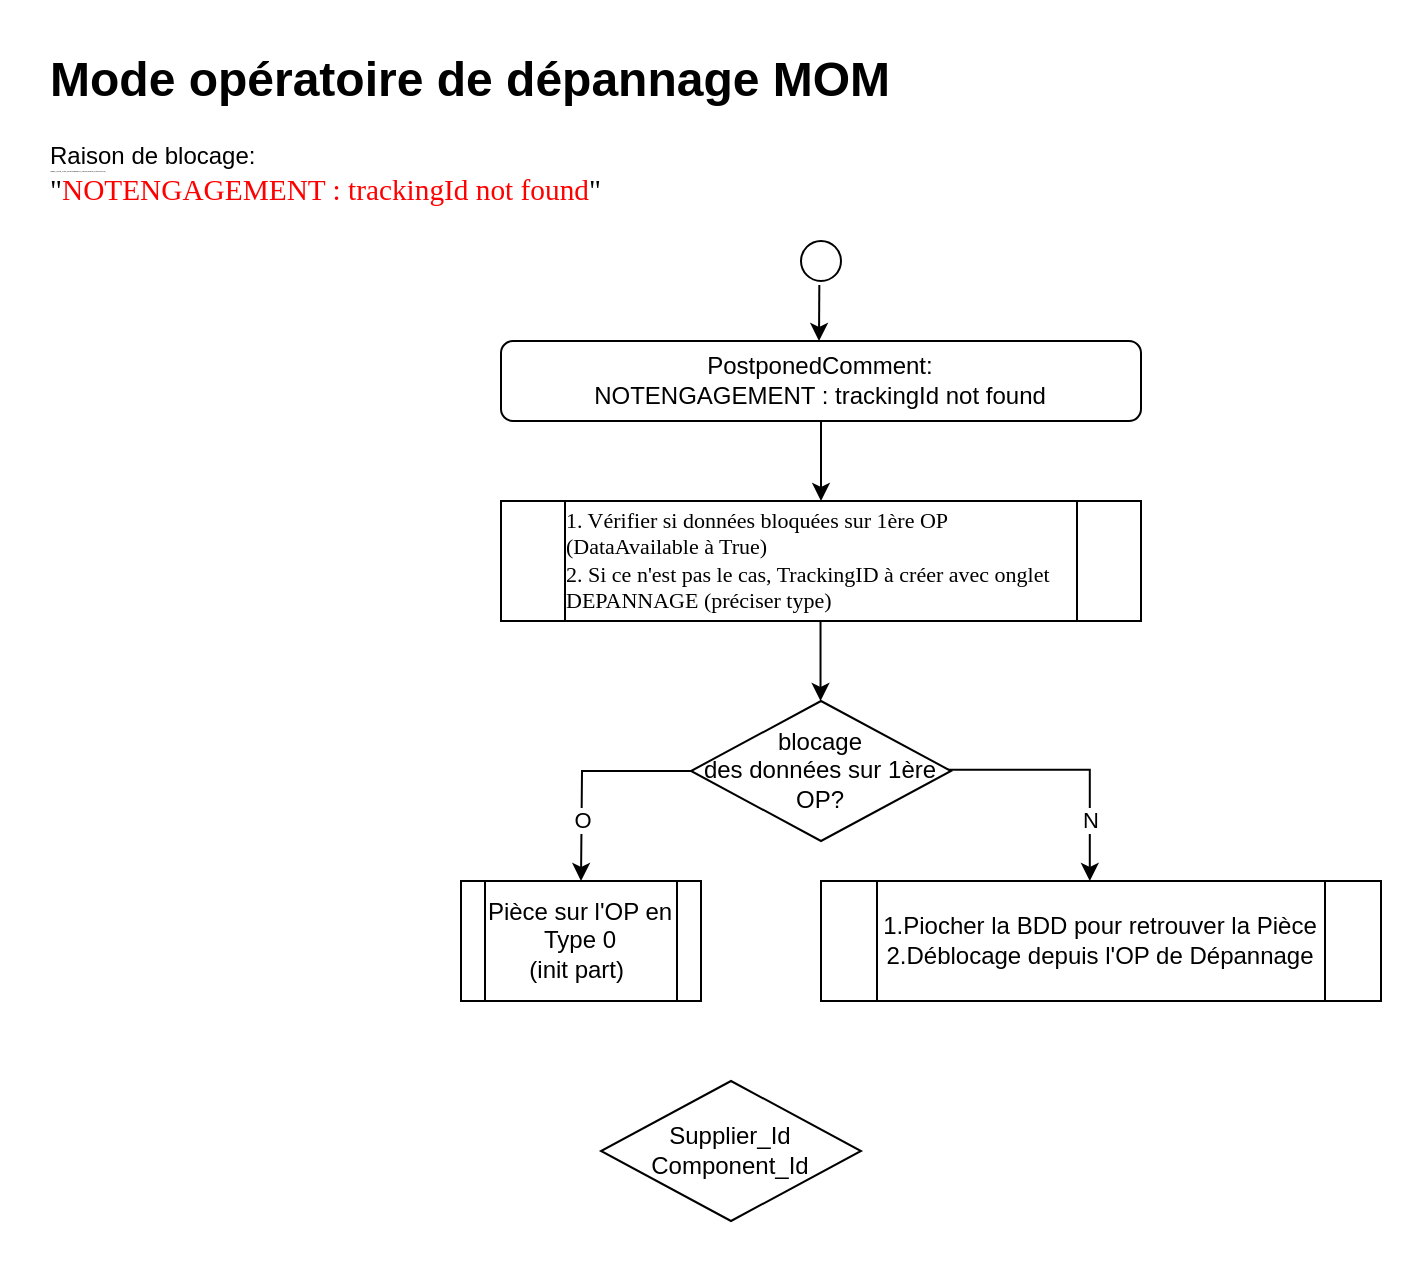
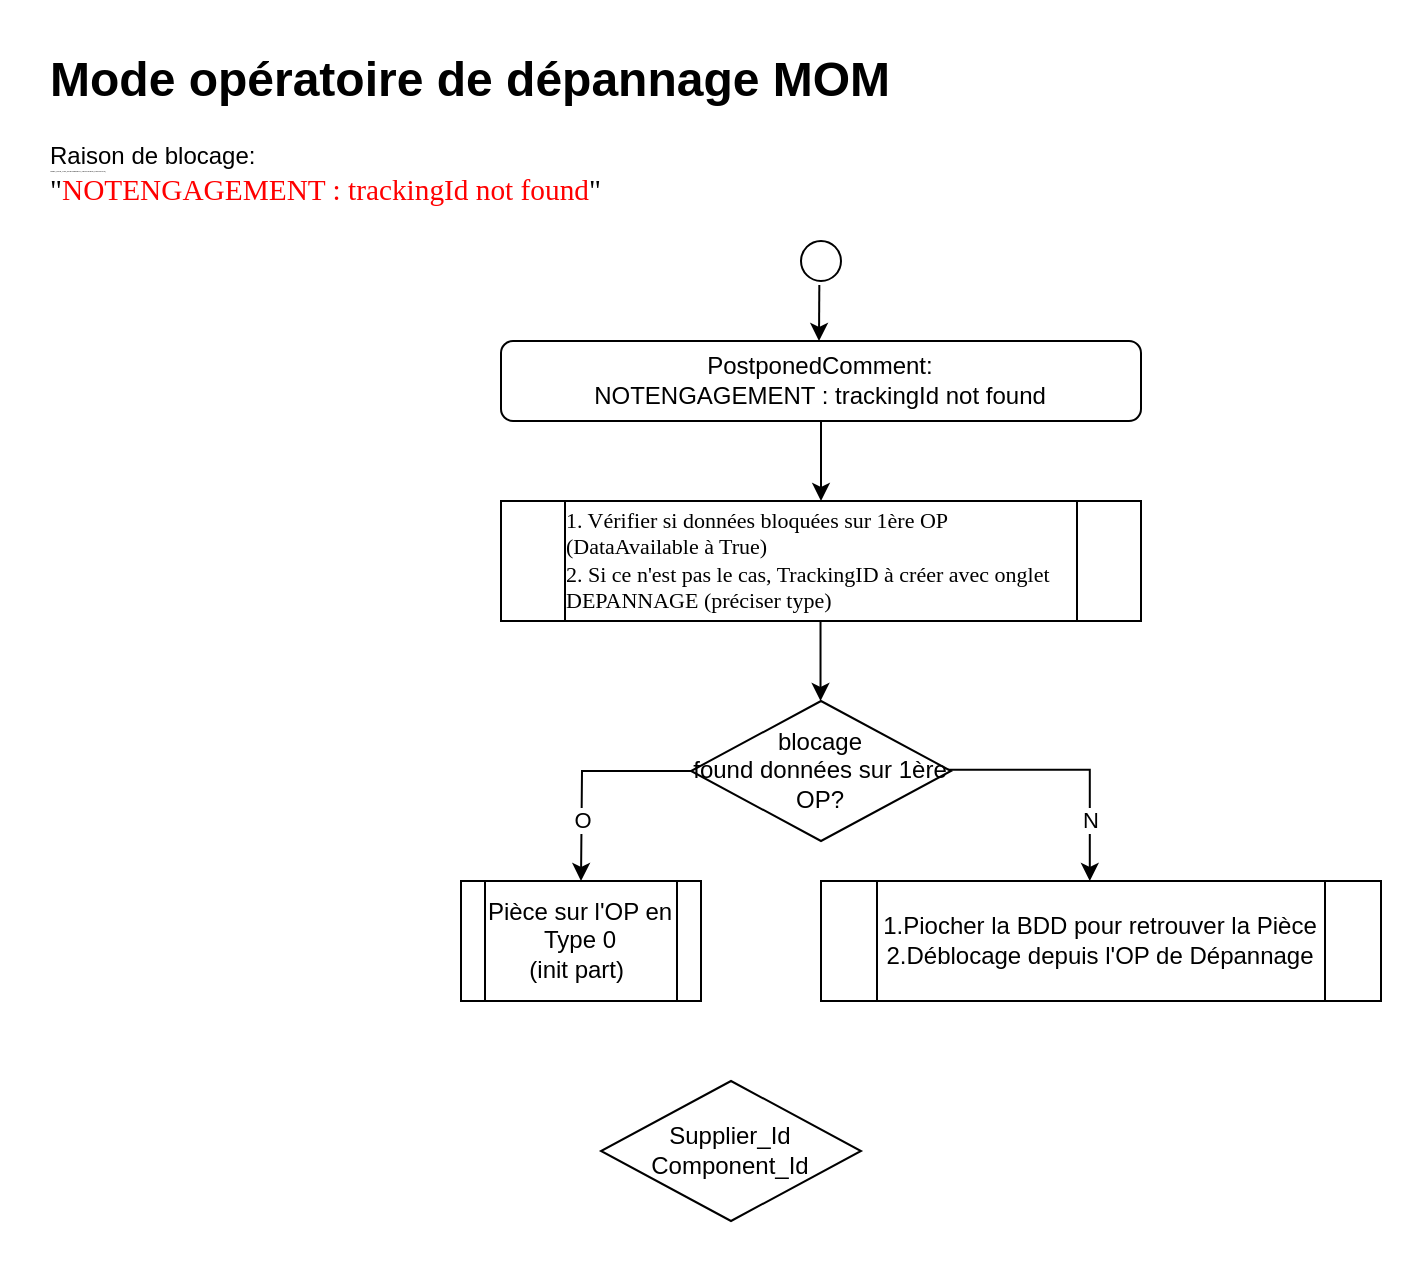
  <mxCell id="0" />
  <mxCell id="1" parent="0" />
  <mxCell id="2" value="&lt;h1&gt;Mode opératoire de dépannage MOM&lt;/h1&gt;&lt;div&gt;Raison de blocage:&lt;/div&gt;&lt;div&gt;&lt;div style=&quot;font-family: &amp;quot;Segoe UI&amp;quot;, Calibri, Thonburi, Arial, Verdana, sans-serif, &amp;quot;Mongolian Baiti&amp;quot;, &amp;quot;Microsoft Yi Baiti&amp;quot;, &amp;quot;Javanese Text&amp;quot;; font-size: 1px; background-color: rgb(255, 255, 255);&quot; class=&quot;ewa-rteLine&quot;&gt;&amp;nbsp;FBDC_DIAG_NOT_ENGAGEMENT_TRACKINGID_NOTFOUND,&lt;/div&gt;&lt;div style=&quot;font-family: &amp;quot;Segoe UI&amp;quot;, Calibri, Thonburi, Arial, Verdana, sans-serif, &amp;quot;Mongolian Baiti&amp;quot;, &amp;quot;Microsoft Yi Baiti&amp;quot;, &amp;quot;Javanese Text&amp;quot;; font-size: 1px; background-color: rgb(255, 255, 255);&quot; class=&quot;ewa-rteLine&quot;&gt;&lt;span style=&quot;font-family: Calibri; font-size: 11pt;&quot;&gt;&quot;&lt;/span&gt;&lt;span style=&quot;color: rgb(255, 0, 0); font-family: Calibri; font-size: 11pt;&quot;&gt;NOTENGAGEMENT : trackingId not found&lt;/span&gt;&lt;span style=&quot;font-family: Calibri; font-size: 11pt;&quot;&gt;&quot;&lt;/span&gt;&lt;/div&gt;&lt;/div&gt;" style="text;html=1;strokeColor=none;fillColor=none;spacing=5;spacingTop=-20;whiteSpace=wrap;overflow=hidden;rounded=0;" vertex="1" parent="1"><mxGeometry x="20" y="20" width="470" height="120" as="geometry" /></mxCell>
  <mxCell id="3" value="" style="ellipse;whiteSpace=wrap;html=1;" vertex="1" parent="1"><mxGeometry x="400" y="120" width="20" height="20" as="geometry" /></mxCell>
  <mxCell id="4" value="" style="endArrow=classic;html=1;rounded=0;exitX=0.828;exitY=1.017;exitDx=0;exitDy=0;exitPerimeter=0;" edge="1" parent="1" source="2"><mxGeometry width="50" height="50" relative="1" as="geometry"><mxPoint x="450" y="370" as="sourcePoint" /><mxPoint x="409" y="170" as="targetPoint" /></mxGeometry></mxCell>
  <mxCell id="5" value="PostponedComment:&lt;br&gt;NOTENGAGEMENT : trackingId not found" style="rounded=1;whiteSpace=wrap;html=1;horizontal=1;verticalAlign=middle;" vertex="1" parent="1"><mxGeometry x="250" y="170" width="320" height="40" as="geometry" /></mxCell>
  <mxCell id="6" value="" style="endArrow=classic;html=1;rounded=0;exitX=0.5;exitY=1;exitDx=0;exitDy=0;" edge="1" parent="1" source="5"><mxGeometry width="50" height="50" relative="1" as="geometry"><mxPoint x="280" y="310" as="sourcePoint" /><mxPoint x="410" y="250" as="targetPoint" /></mxGeometry></mxCell>
  <mxCell id="7" value="&lt;div style=&quot;font-family: Calibri; text-align: start; background-color: rgb(255, 255, 255); font-size: 11px;&quot; class=&quot;ewa-rteLine&quot;&gt;&lt;font style=&quot;font-size: 11px;&quot;&gt;1. Vérifier si données bloquées sur 1ère OP (DataAvailable à True)&lt;/font&gt;&lt;/div&gt;&lt;div style=&quot;font-family: Calibri; text-align: start; background-color: rgb(255, 255, 255); font-size: 11px;&quot; class=&quot;ewa-rteLine&quot;&gt;&lt;font style=&quot;font-size: 11px;&quot;&gt;2. Si ce n'est pas le cas, TrackingID à créer avec onglet DEPANNAGE (préciser type)&lt;/font&gt;&lt;/div&gt;" style="shape=process;whiteSpace=wrap;html=1;backgroundOutline=1;" vertex="1" parent="1"><mxGeometry x="250" y="250" width="320" height="60" as="geometry" /></mxCell>
  <mxCell id="8" style="edgeStyle=orthogonalEdgeStyle;rounded=0;orthogonalLoop=1;jettySize=auto;html=1;" edge="1" parent="1" source="12"><mxGeometry relative="1" as="geometry"><mxPoint x="290" y="440" as="targetPoint" /></mxGeometry></mxCell>
  <mxCell id="9" value="O" style="edgeLabel;html=1;align=center;verticalAlign=middle;resizable=0;points=[];" vertex="1" connectable="0" parent="8"><mxGeometry x="0.249" relative="1" as="geometry"><mxPoint y="11" as="offset" /></mxGeometry></mxCell>
  <mxCell id="10" style="edgeStyle=orthogonalEdgeStyle;rounded=0;orthogonalLoop=1;jettySize=auto;html=1;entryX=0.569;entryY=0.01;entryDx=0;entryDy=0;entryPerimeter=0;" edge="1" parent="1"><mxGeometry relative="1" as="geometry"><mxPoint x="544.4" y="439.99" as="targetPoint" /><mxPoint x="449.999" y="384.433" as="sourcePoint" /><Array as="points"><mxPoint x="545.08" y="384.39" /><mxPoint x="545.08" y="440.39" /></Array></mxGeometry></mxCell>
  <mxCell id="11" value="N" style="edgeLabel;html=1;align=center;verticalAlign=middle;resizable=0;points=[];" vertex="1" connectable="0" parent="10"><mxGeometry x="0.256" relative="1" as="geometry"><mxPoint y="26" as="offset" /></mxGeometry></mxCell>
- <mxCell id="12" value="blocage &lt;br&gt;des données sur 1ère OP?" style="rhombus;whiteSpace=wrap;html=1;" vertex="1" parent="1"><mxGeometry x="345" y="350" width="130" height="70" as="geometry" /></mxCell>
+ <mxCell id="12" value="blocage &lt;br&gt;found données sur 1ère OP?" style="rhombus;whiteSpace=wrap;html=1;" vertex="1" parent="1"><mxGeometry x="345" y="350" width="130" height="70" as="geometry" /></mxCell>
  <mxCell id="13" value="" style="endArrow=classic;html=1;rounded=0;exitX=0.5;exitY=1;exitDx=0;exitDy=0;" edge="1" parent="1"><mxGeometry width="50" height="50" relative="1" as="geometry"><mxPoint x="409.76" y="310" as="sourcePoint" /><mxPoint x="409.76" y="350" as="targetPoint" /></mxGeometry></mxCell>
  <mxCell id="14" value="Pièce sur l'OP en Type 0 &lt;br&gt;(init part)&amp;nbsp;" style="shape=process;whiteSpace=wrap;html=1;backgroundOutline=1;" vertex="1" parent="1"><mxGeometry x="230" y="440" width="120" height="60" as="geometry" /></mxCell>
  <mxCell id="15" value="1.Piocher la BDD pour retrouver la Pièce&lt;br&gt;2.Déblocage depuis l'OP de Dépannage" style="shape=process;whiteSpace=wrap;html=1;backgroundOutline=1;" vertex="1" parent="1"><mxGeometry x="410" y="440" width="280" height="60" as="geometry" /></mxCell>
  <mxCell id="16" value="Supplier_Id&lt;br style=&quot;border-color: var(--border-color);&quot;&gt;Component_Id" style="rhombus;whiteSpace=wrap;html=1;" vertex="1" parent="1"><mxGeometry x="300" y="540" width="130" height="70" as="geometry" /></mxCell>
